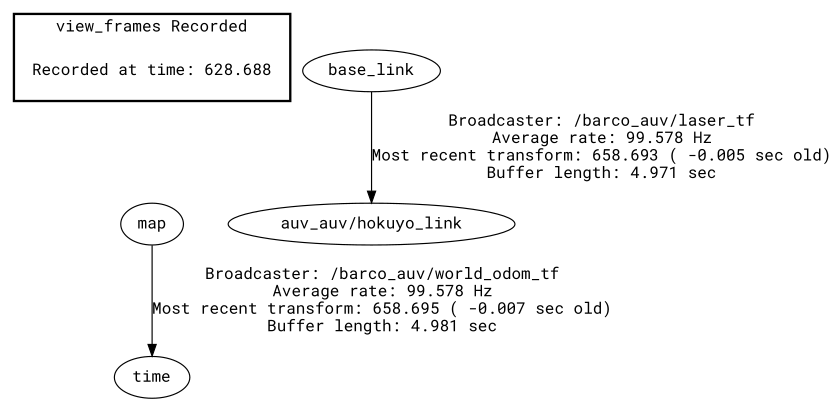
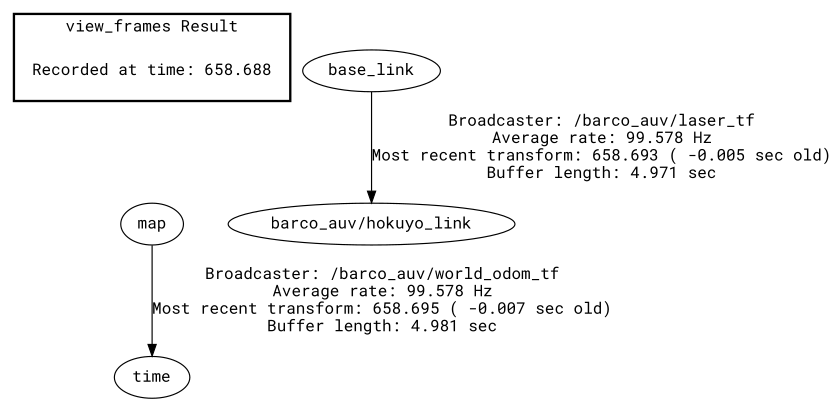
  digraph {
    fontname="Roboto Mono"
    node [fontname="Roboto Mono"]
    edge [fontname="Roboto Mono"]
-   "Recorded at time: 658.688" [shape=plaintext label="Recorded at time: 628.688"]
+   "Recorded at time: 658.688" [shape=plaintext]
    map
    n3 [label=time]
    base_link
-   "barco_auv/hokuyo_link" [label="auv_auv/hokuyo_link"]
+   "barco_auv/hokuyo_link"
    subgraph cluster_1 {
      color=black
-     label="view_frames Recorded"
+     label="view_frames Result"
      style=bold
      "Recorded at time: 658.688"
    }
    "Recorded at time: 658.688" -> map [style=invis]
    map -> n3 [label="Broadcaster: /barco_auv/world_odom_tf\nAverage rate: 99.578 Hz\nMost recent transform: 658.695 ( -0.007 sec old)\nBuffer length: 4.981 sec\n"]
    base_link -> "barco_auv/hokuyo_link" [label="Broadcaster: /barco_auv/laser_tf\nAverage rate: 99.578 Hz\nMost recent transform: 658.693 ( -0.005 sec old)\nBuffer length: 4.971 sec\n"]
  }
